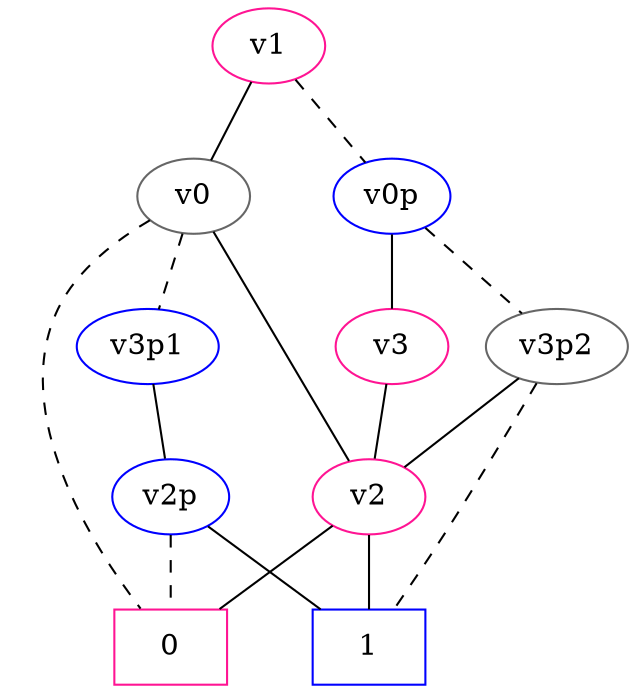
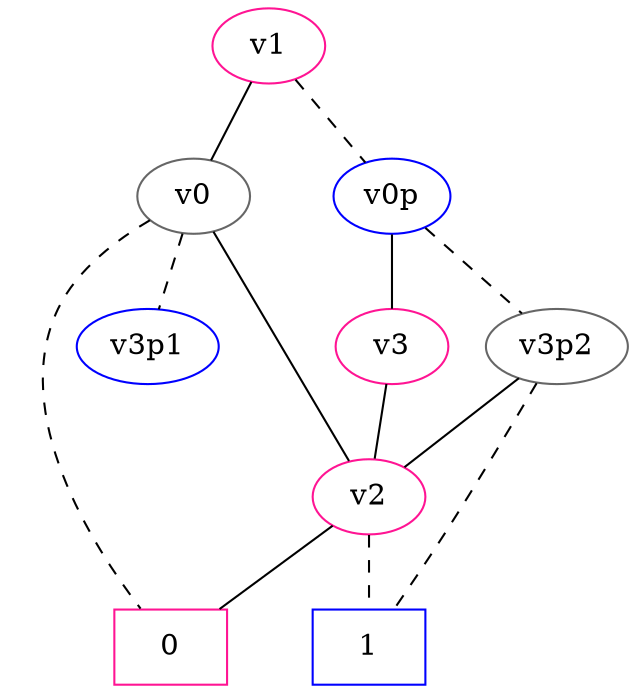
  graph {
    node [color=deeppink]
    edge [style=solid]
    n1 [label=v1]
    n2 [color=gray40 label=v0]
    n3 [color=blue label=v0p]
    n4 [color=blue label=v3p1]
    n5 [label=v2]
    n6 [label=0 shape=box]
    n7 [label=v3]
    n8 [color=gray40 label=v3p2]
-   n9 [color=blue label=v2p]
    n10 [color=blue label=1 shape=box]
    n1 -- n2
    n1 -- n3 [style=dashed]
    n2 -- n4 [style=dashed]
    n2 -- n5
    n2 -- n6 [style=dashed]
    n3 -- n7
    n3 -- n8 [style=dashed]
-   n4 -- n9
    n5 -- n6
-   n5 -- n10
+   n5 -- n10 [style=dashed]
    n7 -- n5
    n8 -- n5
    n8 -- n10 [style=dashed]
-   n9 -- n6 [style=dashed]
-   n9 -- n10
  }
